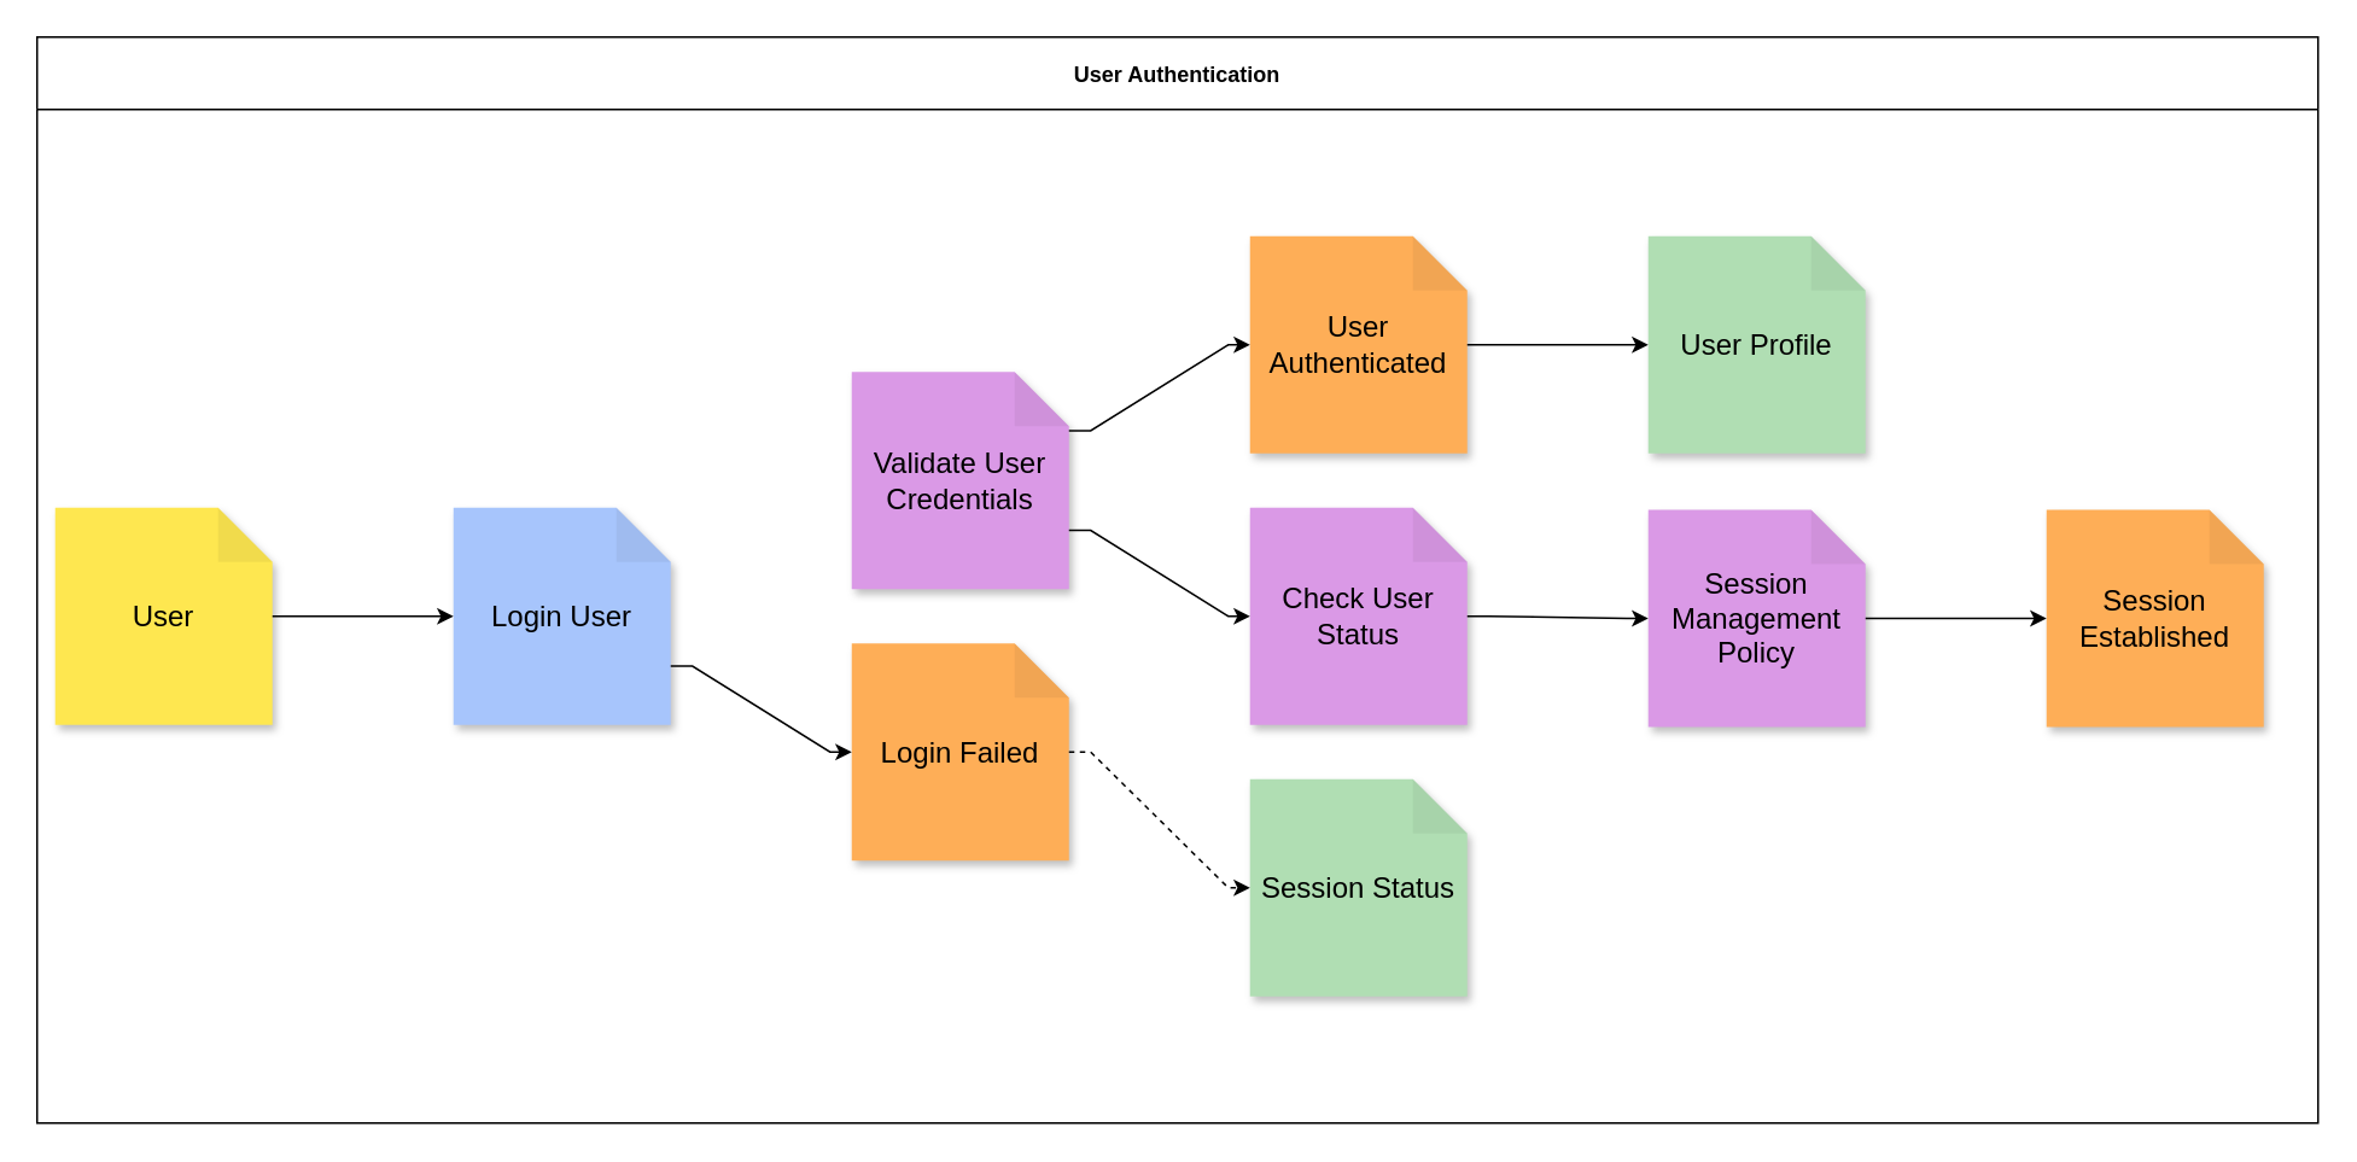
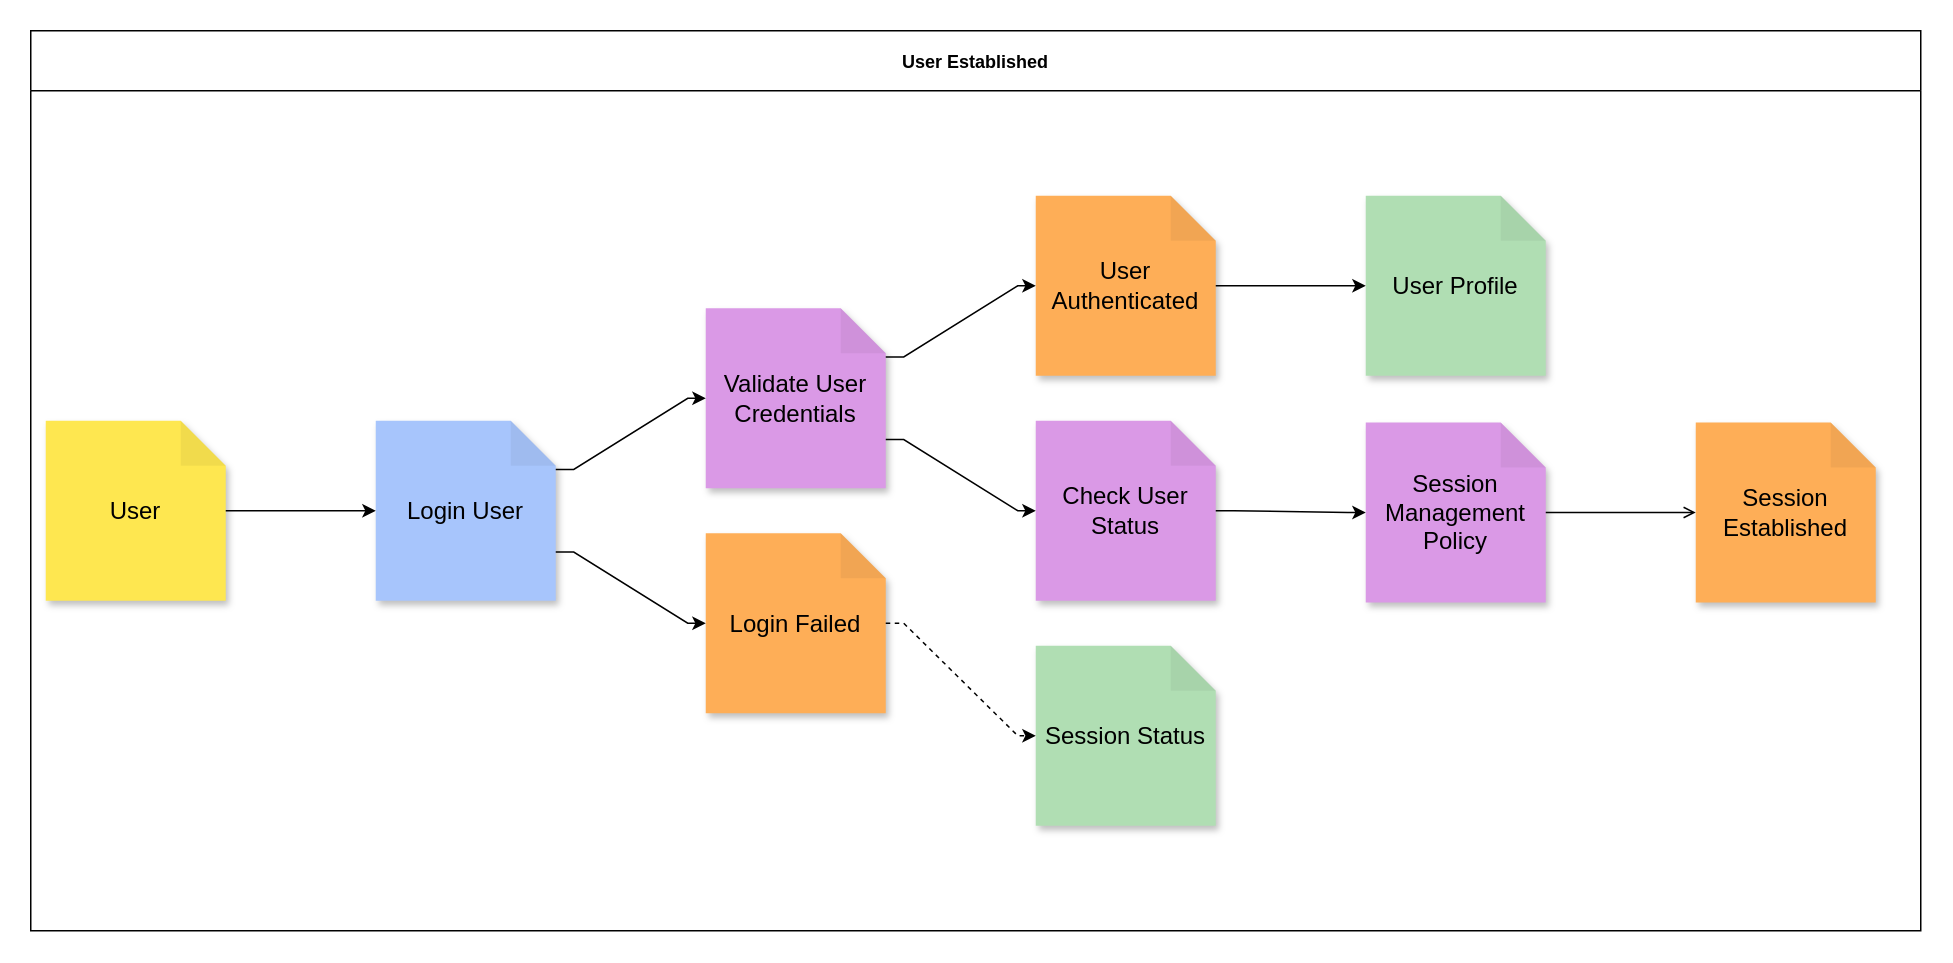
  <mxCell id="0" />
  <mxCell id="1" parent="0" />
- <mxCell id="2" value="User Authentication" style="swimlane;horizontal=1;startSize=40;resize=1;showLine=1;strokeColor=#000000;fillColor=#ffffff;" parent="1" vertex="1"><mxGeometry width="1260" height="600" as="geometry" x="20" y="20" /></mxCell>
+ <mxCell id="2" value="User Established" style="swimlane;horizontal=1;startSize=40;resize=1;showLine=1;strokeColor=#000000;fillColor=#ffffff;" parent="1" vertex="1"><mxGeometry width="1260" height="600" as="geometry" x="20" y="20" /></mxCell>
  <mxCell id="3" value="User" style="shape=note;whiteSpace=wrap;html=1;backgroundOutline=1;darkOpacity=0.05;fillColor=#fee750;strokeColor=none;fontSize=16;fontStyle=0;rotation=0;shadow=1;" parent="2" vertex="1"><mxGeometry x="10" y="260" width="120" height="120" as="geometry" /></mxCell>
  <mxCell id="4" value="Login User" style="shape=note;whiteSpace=wrap;html=1;backgroundOutline=1;darkOpacity=0.05;fillColor=#a7c5fc;strokeColor=none;fontSize=16;fontStyle=0;rotation=0;shadow=1;" parent="2" vertex="1"><mxGeometry x="230" y="260" width="120" height="120" as="geometry" /></mxCell>
  <mxCell id="5" value="Validate User Credentials" style="shape=note;whiteSpace=wrap;html=1;backgroundOutline=1;darkOpacity=0.05;fillColor=#da99e6;strokeColor=none;fontSize=16;fontStyle=0;rotation=0;shadow=1;" parent="2" vertex="1"><mxGeometry x="450" y="185" width="120" height="120" as="geometry" /></mxCell>
  <mxCell id="6" value="User Authenticated" style="shape=note;whiteSpace=wrap;html=1;backgroundOutline=1;darkOpacity=0.05;fillColor=#feae57;strokeColor=none;fontSize=16;fontStyle=0;rotation=0;shadow=1;" parent="2" vertex="1"><mxGeometry x="670" y="110" width="120" height="120" as="geometry" /></mxCell>
  <mxCell id="7" value="Login Failed" style="shape=note;whiteSpace=wrap;html=1;backgroundOutline=1;darkOpacity=0.05;fillColor=#feae57;strokeColor=none;fontSize=16;fontStyle=0;rotation=0;shadow=1;" parent="2" vertex="1"><mxGeometry x="450" y="335" width="120" height="120" as="geometry" /></mxCell>
  <mxCell id="8" value="Check User Status" style="shape=note;whiteSpace=wrap;html=1;backgroundOutline=1;darkOpacity=0.05;fillColor=#da99e6;strokeColor=none;fontSize=16;fontStyle=0;rotation=0;shadow=1;" parent="2" vertex="1"><mxGeometry x="670" y="260" width="120" height="120" as="geometry" /></mxCell>
  <mxCell id="9" value="Session Management Policy" style="shape=note;whiteSpace=wrap;html=1;backgroundOutline=1;darkOpacity=0.05;fillColor=#da99e6;strokeColor=none;fontSize=16;fontStyle=0;rotation=0;shadow=1;" parent="2" vertex="1"><mxGeometry x="890" y="261.172" width="120" height="120" as="geometry" /></mxCell>
  <mxCell id="10" value="Session Established" style="shape=note;whiteSpace=wrap;html=1;backgroundOutline=1;darkOpacity=0.05;fillColor=#feae57;strokeColor=none;fontSize=16;fontStyle=0;rotation=0;shadow=1;" parent="2" vertex="1"><mxGeometry x="1110" y="261.172" width="120" height="120" as="geometry" /></mxCell>
  <mxCell id="11" value="User Profile" style="shape=note;whiteSpace=wrap;html=1;backgroundOutline=1;darkOpacity=0.05;fillColor=#b0deb3;strokeColor=none;fontSize=16;fontStyle=0;rotation=0;shadow=1;" parent="2" vertex="1"><mxGeometry x="890" y="110" width="120" height="120" as="geometry" /></mxCell>
  <mxCell id="12" value="Session Status" style="shape=note;whiteSpace=wrap;html=1;backgroundOutline=1;darkOpacity=0.05;fillColor=#b0deb3;strokeColor=none;fontSize=16;fontStyle=0;rotation=0;shadow=1;" parent="2" vertex="1"><mxGeometry x="670" y="410" width="120" height="120" as="geometry" /></mxCell>
  <mxCell id="13" style="edgeStyle=orthogonalEdgeStyle;rounded=0;orthogonalLoop=1;jettySize=auto;html=1;noEdgeStyle=1;orthogonal=1;" parent="2" source="3" target="4" edge="1"><mxGeometry relative="1" as="geometry"><Array as="points"><mxPoint x="142" y="320" /><mxPoint x="218" y="320" /></Array></mxGeometry></mxCell>
+ <mxCell id="14" style="edgeStyle=orthogonalEdgeStyle;rounded=0;orthogonalLoop=1;jettySize=auto;html=1;noEdgeStyle=1;orthogonal=1;" parent="2" source="4" target="5" edge="1"><mxGeometry relative="1" as="geometry"><Array as="points"><mxPoint x="362" y="292.5" /><mxPoint x="438" y="245" /></Array></mxGeometry></mxCell>
  <mxCell id="15" style="edgeStyle=orthogonalEdgeStyle;rounded=0;orthogonalLoop=1;jettySize=auto;html=1;noEdgeStyle=1;orthogonal=1;" parent="2" source="5" target="6" edge="1"><mxGeometry relative="1" as="geometry"><Array as="points"><mxPoint x="582" y="217.5" /><mxPoint x="658" y="170" /></Array></mxGeometry></mxCell>
  <mxCell id="16" style="edgeStyle=orthogonalEdgeStyle;rounded=0;orthogonalLoop=1;jettySize=auto;html=1;noEdgeStyle=1;orthogonal=1;" parent="2" source="4" target="7" edge="1"><mxGeometry relative="1" as="geometry"><Array as="points"><mxPoint x="362" y="347.5" /><mxPoint x="438" y="395" /></Array></mxGeometry></mxCell>
  <mxCell id="17" style="edgeStyle=orthogonalEdgeStyle;rounded=0;orthogonalLoop=1;jettySize=auto;html=1;noEdgeStyle=1;orthogonal=1;" parent="2" source="5" target="8" edge="1"><mxGeometry relative="1" as="geometry"><Array as="points"><mxPoint x="582" y="272.5" /><mxPoint x="658" y="320" /></Array></mxGeometry></mxCell>
  <mxCell id="18" style="edgeStyle=orthogonalEdgeStyle;rounded=0;orthogonalLoop=1;jettySize=auto;html=1;noEdgeStyle=1;orthogonal=1;" parent="2" source="8" target="9" edge="1"><mxGeometry relative="1" as="geometry"><Array as="points"><mxPoint x="802" y="320" /><mxPoint x="878" y="321.172" /></Array></mxGeometry></mxCell>
- <mxCell id="19" style="edgeStyle=orthogonalEdgeStyle;rounded=0;orthogonalLoop=1;jettySize=auto;html=1;noEdgeStyle=1;orthogonal=1;" parent="2" source="9" target="10" edge="1"><mxGeometry relative="1" as="geometry"><Array as="points"><mxPoint x="1022" y="321.172" /><mxPoint x="1098" y="321.172" /></Array></mxGeometry></mxCell>
+ <mxCell id="19" style="edgeStyle=orthogonalEdgeStyle;rounded=0;orthogonalLoop=1;jettySize=auto;html=1;noEdgeStyle=1;orthogonal=1;endArrow=open;" parent="2" source="9" target="10" edge="1"><mxGeometry relative="1" as="geometry"><Array as="points"><mxPoint x="1022" y="321.172" /><mxPoint x="1098" y="321.172" /></Array></mxGeometry></mxCell>
  <mxCell id="20" style="edgeStyle=orthogonalEdgeStyle;rounded=0;orthogonalLoop=1;jettySize=auto;html=1;noEdgeStyle=1;orthogonal=1;" parent="2" source="6" target="11" edge="1"><mxGeometry relative="1" as="geometry"><Array as="points"><mxPoint x="802" y="170" /><mxPoint x="878" y="170" /></Array></mxGeometry></mxCell>
  <mxCell id="21" style="edgeStyle=orthogonalEdgeStyle;rounded=0;orthogonalLoop=1;jettySize=auto;html=1;noEdgeStyle=1;orthogonal=1;dashed=1;" parent="2" source="7" target="12" edge="1"><mxGeometry relative="1" as="geometry"><Array as="points"><mxPoint x="582" y="395" /><mxPoint x="658" y="470" /></Array></mxGeometry></mxCell>
